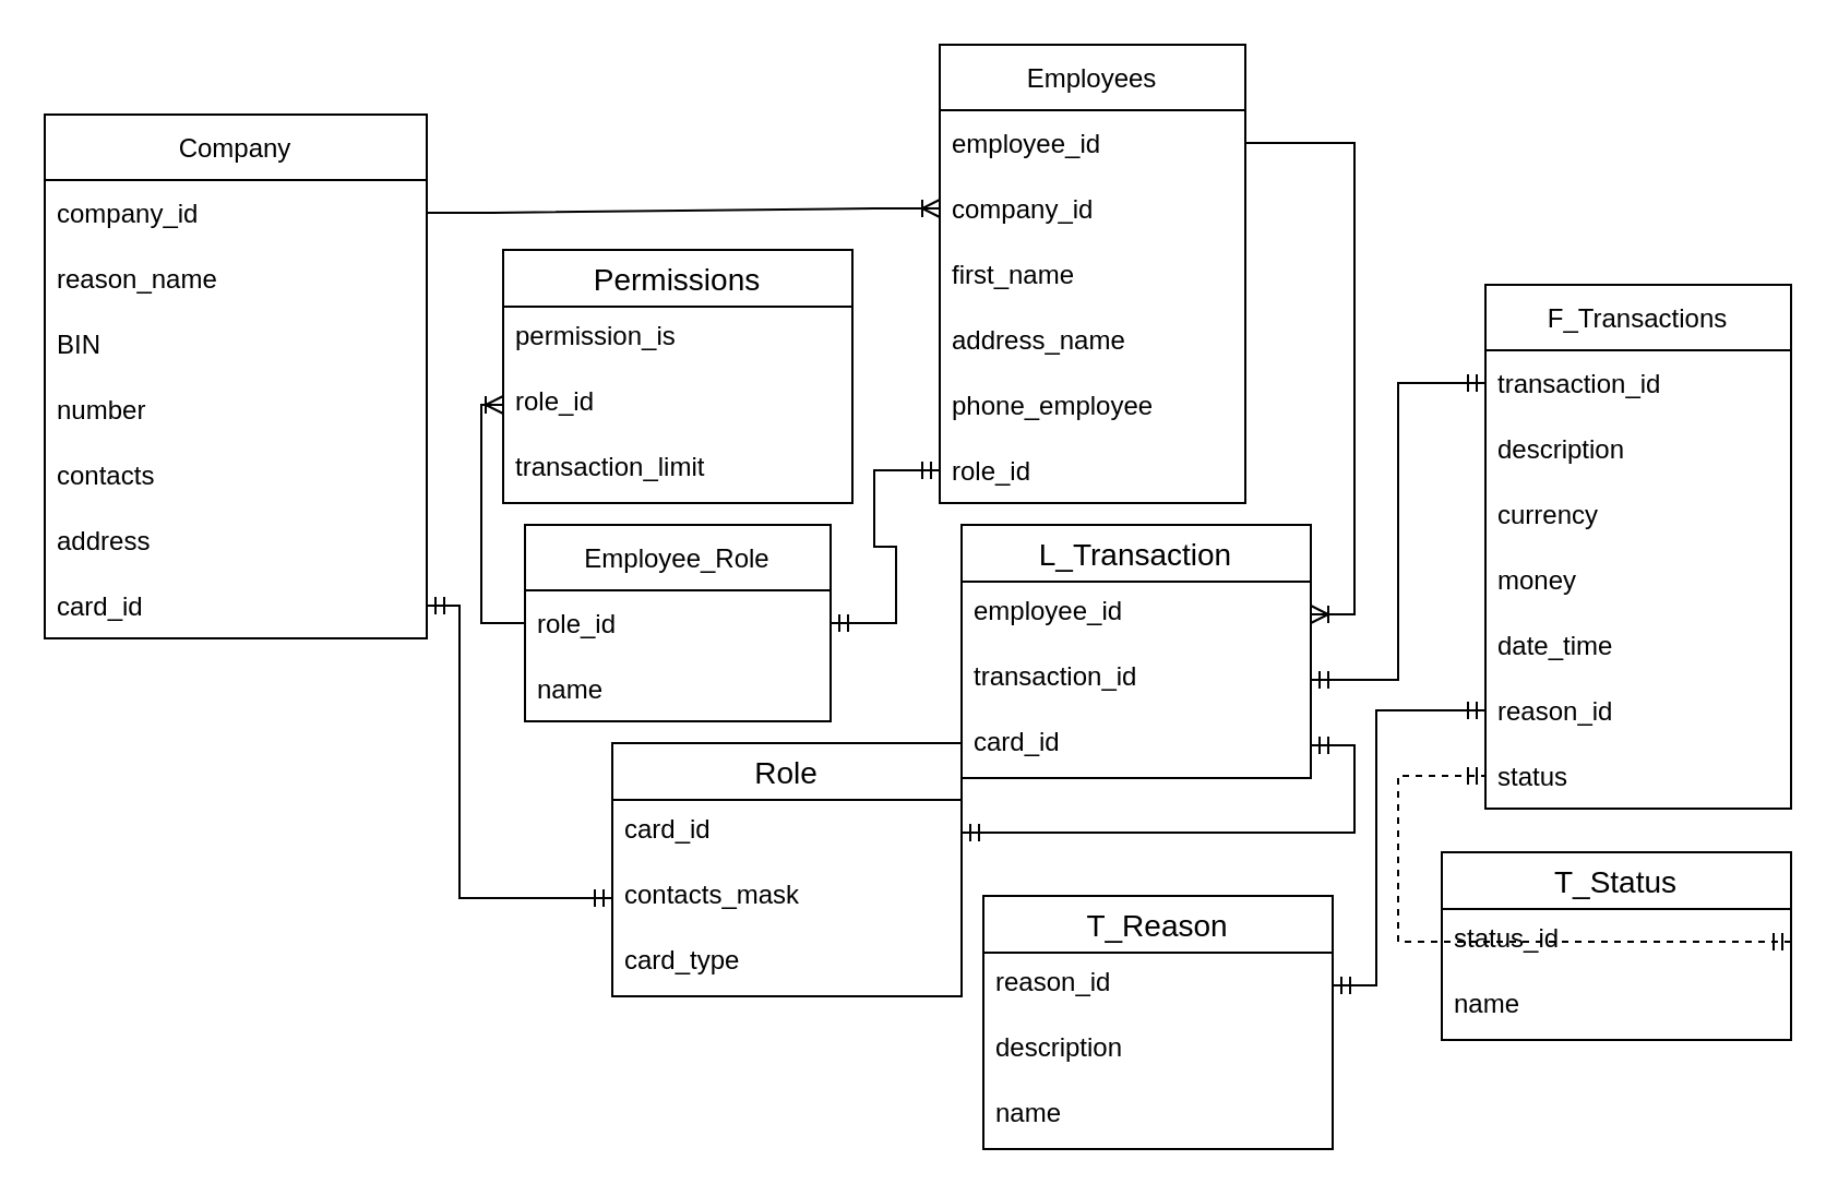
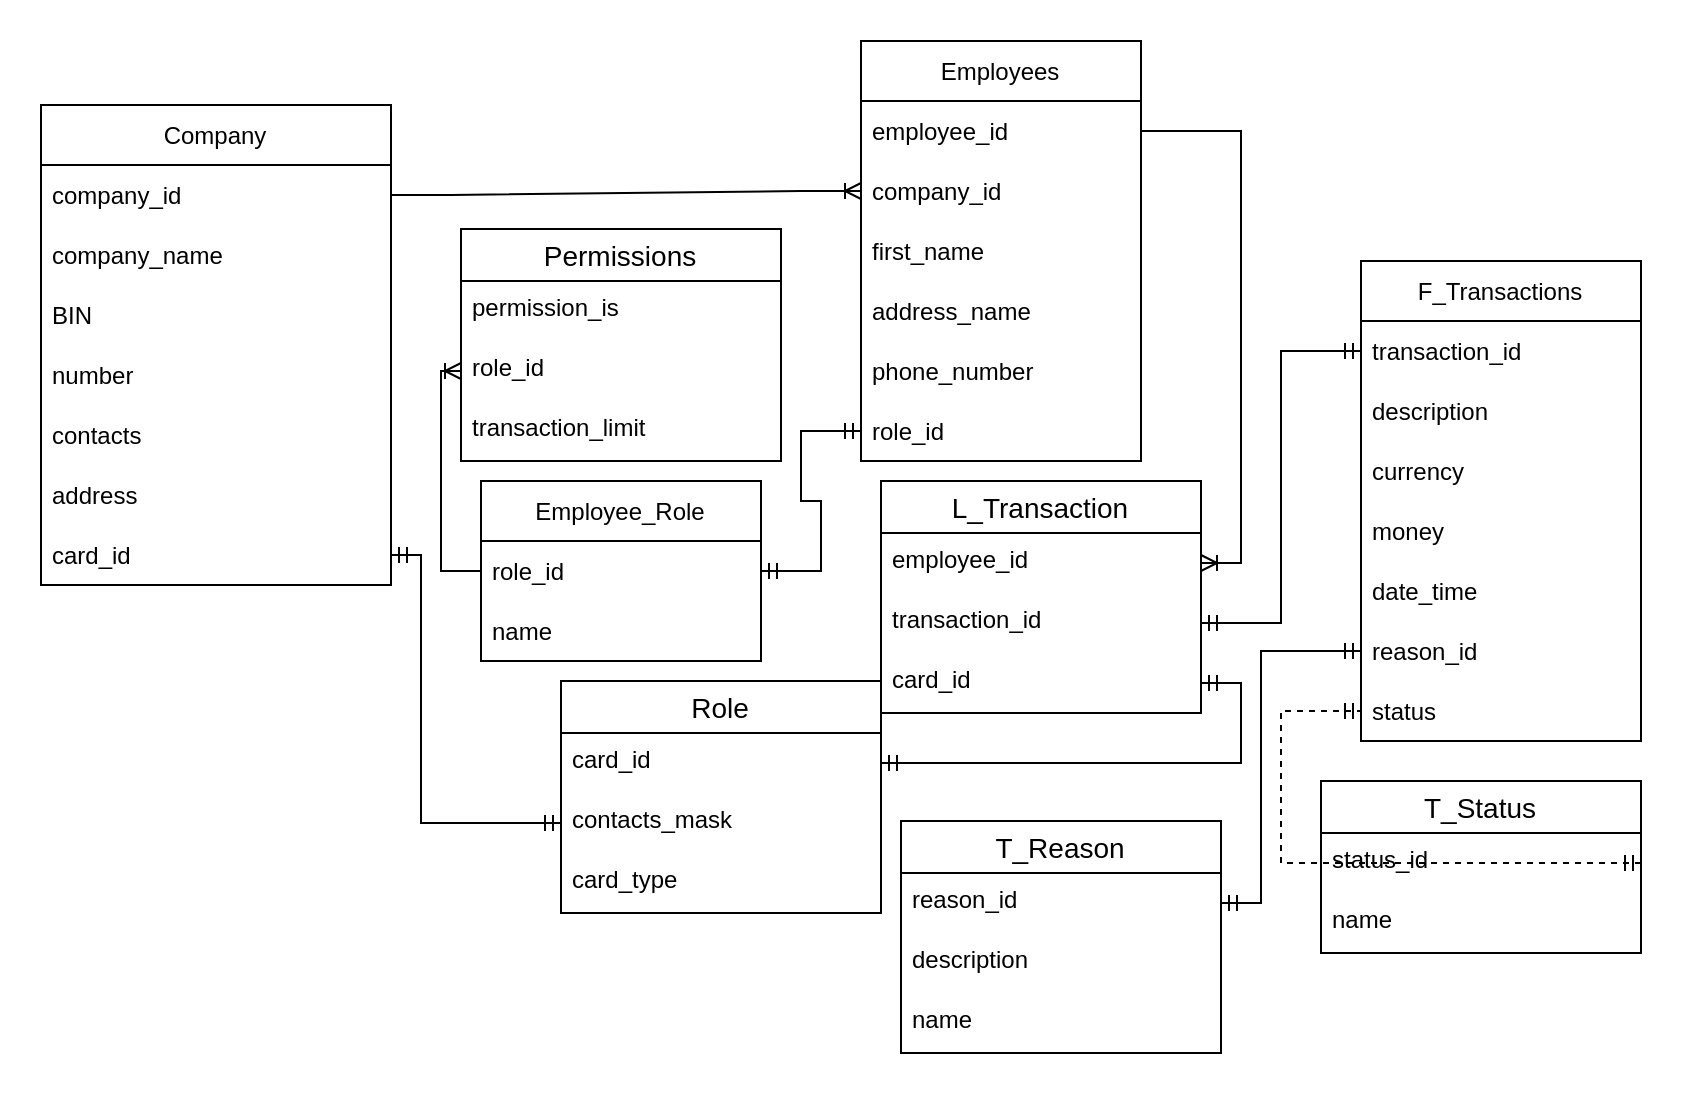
  <mxCell id="0" />
  <mxCell id="1" parent="0" />
  <mxCell id="2" value="Company" style="swimlane;fontStyle=0;childLayout=stackLayout;horizontal=1;startSize=30;horizontalStack=0;resizeParent=1;resizeParentMax=0;resizeLast=0;collapsible=1;marginBottom=0;" vertex="1" parent="1"><mxGeometry x="20" y="52" width="175" height="240" as="geometry" /></mxCell>
  <mxCell id="3" value="company_id" style="text;strokeColor=none;fillColor=none;align=left;verticalAlign=middle;spacingLeft=4;spacingRight=4;overflow=hidden;points=[[0,0.5],[1,0.5]];portConstraint=eastwest;rotatable=0;" vertex="1" parent="2"><mxGeometry y="30" width="175" height="30" as="geometry" /></mxCell>
- <mxCell id="4" value="reason_name" style="text;strokeColor=none;fillColor=none;align=left;verticalAlign=middle;spacingLeft=4;spacingRight=4;overflow=hidden;points=[[0,0.5],[1,0.5]];portConstraint=eastwest;rotatable=0;" vertex="1" parent="2"><mxGeometry y="60" width="175" height="30" as="geometry" /></mxCell>
+ <mxCell id="4" value="company_name" style="text;strokeColor=none;fillColor=none;align=left;verticalAlign=middle;spacingLeft=4;spacingRight=4;overflow=hidden;points=[[0,0.5],[1,0.5]];portConstraint=eastwest;rotatable=0;" vertex="1" parent="2"><mxGeometry y="60" width="175" height="30" as="geometry" /></mxCell>
  <mxCell id="5" value="BIN" style="text;strokeColor=none;fillColor=none;align=left;verticalAlign=middle;spacingLeft=4;spacingRight=4;overflow=hidden;points=[[0,0.5],[1,0.5]];portConstraint=eastwest;rotatable=0;" vertex="1" parent="2"><mxGeometry y="90" width="175" height="30" as="geometry" /></mxCell>
  <mxCell id="6" value="number" style="text;strokeColor=none;fillColor=none;align=left;verticalAlign=middle;spacingLeft=4;spacingRight=4;overflow=hidden;points=[[0,0.5],[1,0.5]];portConstraint=eastwest;rotatable=0;" vertex="1" parent="2"><mxGeometry y="120" width="175" height="30" as="geometry" /></mxCell>
  <mxCell id="7" value="contacts" style="text;strokeColor=none;fillColor=none;align=left;verticalAlign=middle;spacingLeft=4;spacingRight=4;overflow=hidden;points=[[0,0.5],[1,0.5]];portConstraint=eastwest;rotatable=0;" vertex="1" parent="2"><mxGeometry y="150" width="175" height="30" as="geometry" /></mxCell>
  <mxCell id="8" value="address" style="text;strokeColor=none;fillColor=none;align=left;verticalAlign=middle;spacingLeft=4;spacingRight=4;overflow=hidden;points=[[0,0.5],[1,0.5]];portConstraint=eastwest;rotatable=0;" vertex="1" parent="2"><mxGeometry y="180" width="175" height="30" as="geometry" /></mxCell>
  <mxCell id="9" value="card_id" style="text;strokeColor=none;fillColor=none;align=left;verticalAlign=middle;spacingLeft=4;spacingRight=4;overflow=hidden;points=[[0,0.5],[1,0.5]];portConstraint=eastwest;rotatable=0;" vertex="1" parent="2"><mxGeometry y="210" width="175" height="30" as="geometry" /></mxCell>
  <mxCell id="10" value="Employees" style="swimlane;fontStyle=0;childLayout=stackLayout;horizontal=1;startSize=30;horizontalStack=0;resizeParent=1;resizeParentMax=0;resizeLast=0;collapsible=1;marginBottom=0;" vertex="1" parent="1"><mxGeometry x="430" y="20" width="140" height="210" as="geometry" /></mxCell>
  <mxCell id="11" value="employee_id" style="text;strokeColor=none;fillColor=none;align=left;verticalAlign=middle;spacingLeft=4;spacingRight=4;overflow=hidden;points=[[0,0.5],[1,0.5]];portConstraint=eastwest;rotatable=0;" vertex="1" parent="10"><mxGeometry y="30" width="140" height="30" as="geometry" /></mxCell>
  <mxCell id="12" value="company_id" style="text;strokeColor=none;fillColor=none;align=left;verticalAlign=middle;spacingLeft=4;spacingRight=4;overflow=hidden;points=[[0,0.5],[1,0.5]];portConstraint=eastwest;rotatable=0;" vertex="1" parent="10"><mxGeometry y="60" width="140" height="30" as="geometry" /></mxCell>
  <mxCell id="13" value="first_name" style="text;strokeColor=none;fillColor=none;align=left;verticalAlign=middle;spacingLeft=4;spacingRight=4;overflow=hidden;points=[[0,0.5],[1,0.5]];portConstraint=eastwest;rotatable=0;" vertex="1" parent="10"><mxGeometry y="90" width="140" height="30" as="geometry" /></mxCell>
  <mxCell id="14" value="address_name" style="text;strokeColor=none;fillColor=none;align=left;verticalAlign=middle;spacingLeft=4;spacingRight=4;overflow=hidden;points=[[0,0.5],[1,0.5]];portConstraint=eastwest;rotatable=0;" vertex="1" parent="10"><mxGeometry y="120" width="140" height="30" as="geometry" /></mxCell>
- <mxCell id="15" value="phone_employee" style="text;strokeColor=none;fillColor=none;align=left;verticalAlign=middle;spacingLeft=4;spacingRight=4;overflow=hidden;points=[[0,0.5],[1,0.5]];portConstraint=eastwest;rotatable=0;" vertex="1" parent="10"><mxGeometry y="150" width="140" height="30" as="geometry" /></mxCell>
+ <mxCell id="15" value="phone_number" style="text;strokeColor=none;fillColor=none;align=left;verticalAlign=middle;spacingLeft=4;spacingRight=4;overflow=hidden;points=[[0,0.5],[1,0.5]];portConstraint=eastwest;rotatable=0;" vertex="1" parent="10"><mxGeometry y="150" width="140" height="30" as="geometry" /></mxCell>
  <mxCell id="16" value="role_id" style="text;strokeColor=none;fillColor=none;align=left;verticalAlign=middle;spacingLeft=4;spacingRight=4;overflow=hidden;points=[[0,0.5],[1,0.5]];portConstraint=eastwest;rotatable=0;" vertex="1" parent="10"><mxGeometry y="180" width="140" height="30" as="geometry" /></mxCell>
  <mxCell id="17" value="Employee_Role" style="swimlane;fontStyle=0;childLayout=stackLayout;horizontal=1;startSize=30;horizontalStack=0;resizeParent=1;resizeParentMax=0;resizeLast=0;collapsible=1;marginBottom=0;" vertex="1" parent="1"><mxGeometry x="240" y="240" width="140" height="90" as="geometry" /></mxCell>
  <mxCell id="18" value="role_id" style="text;strokeColor=none;fillColor=none;align=left;verticalAlign=middle;spacingLeft=4;spacingRight=4;overflow=hidden;points=[[0,0.5],[1,0.5]];portConstraint=eastwest;rotatable=0;" vertex="1" parent="17"><mxGeometry y="30" width="140" height="30" as="geometry" /></mxCell>
  <mxCell id="19" value="name" style="text;strokeColor=none;fillColor=none;align=left;verticalAlign=middle;spacingLeft=4;spacingRight=4;overflow=hidden;points=[[0,0.5],[1,0.5]];portConstraint=eastwest;rotatable=0;" vertex="1" parent="17"><mxGeometry y="60" width="140" height="30" as="geometry" /></mxCell>
  <mxCell id="20" value="F_Transactions" style="swimlane;fontStyle=0;childLayout=stackLayout;horizontal=1;startSize=30;horizontalStack=0;resizeParent=1;resizeParentMax=0;resizeLast=0;collapsible=1;marginBottom=0;" vertex="1" parent="1"><mxGeometry x="680" y="130" width="140" height="240" as="geometry" /></mxCell>
  <mxCell id="21" value="transaction_id" style="text;strokeColor=none;fillColor=none;align=left;verticalAlign=middle;spacingLeft=4;spacingRight=4;overflow=hidden;points=[[0,0.5],[1,0.5]];portConstraint=eastwest;rotatable=0;" vertex="1" parent="20"><mxGeometry y="30" width="140" height="30" as="geometry" /></mxCell>
  <mxCell id="22" value="description" style="text;strokeColor=none;fillColor=none;align=left;verticalAlign=middle;spacingLeft=4;spacingRight=4;overflow=hidden;points=[[0,0.5],[1,0.5]];portConstraint=eastwest;rotatable=0;" vertex="1" parent="20"><mxGeometry y="60" width="140" height="30" as="geometry" /></mxCell>
  <mxCell id="23" value="currency" style="text;strokeColor=none;fillColor=none;align=left;verticalAlign=middle;spacingLeft=4;spacingRight=4;overflow=hidden;points=[[0,0.5],[1,0.5]];portConstraint=eastwest;rotatable=0;" vertex="1" parent="20"><mxGeometry y="90" width="140" height="30" as="geometry" /></mxCell>
  <mxCell id="24" value="money" style="text;strokeColor=none;fillColor=none;align=left;verticalAlign=middle;spacingLeft=4;spacingRight=4;overflow=hidden;points=[[0,0.5],[1,0.5]];portConstraint=eastwest;rotatable=0;" vertex="1" parent="20"><mxGeometry y="120" width="140" height="30" as="geometry" /></mxCell>
  <mxCell id="25" value="date_time" style="text;strokeColor=none;fillColor=none;align=left;verticalAlign=middle;spacingLeft=4;spacingRight=4;overflow=hidden;points=[[0,0.5],[1,0.5]];portConstraint=eastwest;rotatable=0;" vertex="1" parent="20"><mxGeometry y="150" width="140" height="30" as="geometry" /></mxCell>
  <mxCell id="26" value="reason_id" style="text;strokeColor=none;fillColor=none;align=left;verticalAlign=middle;spacingLeft=4;spacingRight=4;overflow=hidden;points=[[0,0.5],[1,0.5]];portConstraint=eastwest;rotatable=0;" vertex="1" parent="20"><mxGeometry y="180" width="140" height="30" as="geometry" /></mxCell>
  <mxCell id="27" value="status" style="text;strokeColor=none;fillColor=none;align=left;verticalAlign=middle;spacingLeft=4;spacingRight=4;overflow=hidden;points=[[0,0.5],[1,0.5]];portConstraint=eastwest;rotatable=0;" vertex="1" parent="20"><mxGeometry y="210" width="140" height="30" as="geometry" /></mxCell>
  <mxCell id="28" value="" style="edgeStyle=entityRelationEdgeStyle;fontSize=12;html=1;endArrow=ERoneToMany;rounded=0;exitX=1;exitY=0.5;exitDx=0;exitDy=0;entryX=0;entryY=0.5;entryDx=0;entryDy=0;" edge="1" parent="1" source="3" target="12"><mxGeometry width="100" height="100" relative="1" as="geometry"><mxPoint x="310" y="190" as="sourcePoint" /><mxPoint x="410" y="90" as="targetPoint" /></mxGeometry></mxCell>
  <mxCell id="29" value="" style="edgeStyle=entityRelationEdgeStyle;fontSize=12;html=1;endArrow=ERmandOne;startArrow=ERmandOne;rounded=0;entryX=0;entryY=0.5;entryDx=0;entryDy=0;exitX=1;exitY=0.5;exitDx=0;exitDy=0;" edge="1" parent="1" source="18" target="16"><mxGeometry width="100" height="100" relative="1" as="geometry"><mxPoint x="280" y="290" as="sourcePoint" /><mxPoint x="380" y="190" as="targetPoint" /></mxGeometry></mxCell>
  <mxCell id="30" value="Permissions" style="swimlane;fontStyle=0;childLayout=stackLayout;horizontal=1;startSize=26;horizontalStack=0;resizeParent=1;resizeParentMax=0;resizeLast=0;collapsible=1;marginBottom=0;align=center;fontSize=14;" vertex="1" parent="1"><mxGeometry x="230" y="114" width="160" height="116" as="geometry" /></mxCell>
  <mxCell id="31" value="permission_is" style="text;strokeColor=none;fillColor=none;spacingLeft=4;spacingRight=4;overflow=hidden;rotatable=0;points=[[0,0.5],[1,0.5]];portConstraint=eastwest;fontSize=12;" vertex="1" parent="30"><mxGeometry y="26" width="160" height="30" as="geometry" /></mxCell>
  <mxCell id="32" value="role_id" style="text;strokeColor=none;fillColor=none;spacingLeft=4;spacingRight=4;overflow=hidden;rotatable=0;points=[[0,0.5],[1,0.5]];portConstraint=eastwest;fontSize=12;" vertex="1" parent="30"><mxGeometry y="56" width="160" height="30" as="geometry" /></mxCell>
  <mxCell id="33" value="transaction_limit" style="text;strokeColor=none;fillColor=none;spacingLeft=4;spacingRight=4;overflow=hidden;rotatable=0;points=[[0,0.5],[1,0.5]];portConstraint=eastwest;fontSize=12;" vertex="1" parent="30"><mxGeometry y="86" width="160" height="30" as="geometry" /></mxCell>
  <mxCell id="34" value="" style="edgeStyle=elbowEdgeStyle;fontSize=12;html=1;endArrow=ERoneToMany;rounded=0;exitX=0;exitY=0.5;exitDx=0;exitDy=0;entryX=0;entryY=0.5;entryDx=0;entryDy=0;" edge="1" parent="1" source="18" target="32"><mxGeometry width="100" height="100" relative="1" as="geometry"><mxPoint x="300" y="690" as="sourcePoint" /><mxPoint x="400" y="590" as="targetPoint" /><Array as="points"><mxPoint x="220" y="290" /></Array></mxGeometry></mxCell>
  <mxCell id="35" value="L_Transaction" style="swimlane;fontStyle=0;childLayout=stackLayout;horizontal=1;startSize=26;horizontalStack=0;resizeParent=1;resizeParentMax=0;resizeLast=0;collapsible=1;marginBottom=0;align=center;fontSize=14;" vertex="1" parent="1"><mxGeometry x="440" y="240" width="160" height="116" as="geometry" /></mxCell>
  <mxCell id="36" value="employee_id" style="text;strokeColor=none;fillColor=none;spacingLeft=4;spacingRight=4;overflow=hidden;rotatable=0;points=[[0,0.5],[1,0.5]];portConstraint=eastwest;fontSize=12;" vertex="1" parent="35"><mxGeometry y="26" width="160" height="30" as="geometry" /></mxCell>
  <mxCell id="37" value="transaction_id" style="text;strokeColor=none;fillColor=none;spacingLeft=4;spacingRight=4;overflow=hidden;rotatable=0;points=[[0,0.5],[1,0.5]];portConstraint=eastwest;fontSize=12;" vertex="1" parent="35"><mxGeometry y="56" width="160" height="30" as="geometry" /></mxCell>
  <mxCell id="38" value="card_id" style="text;strokeColor=none;fillColor=none;spacingLeft=4;spacingRight=4;overflow=hidden;rotatable=0;points=[[0,0.5],[1,0.5]];portConstraint=eastwest;fontSize=12;" vertex="1" parent="35"><mxGeometry y="86" width="160" height="30" as="geometry" /></mxCell>
  <mxCell id="39" value="" style="edgeStyle=elbowEdgeStyle;fontSize=12;html=1;endArrow=ERoneToMany;rounded=0;exitX=1;exitY=0.5;exitDx=0;exitDy=0;entryX=1;entryY=0.5;entryDx=0;entryDy=0;" edge="1" parent="1" source="11" target="36"><mxGeometry width="100" height="100" relative="1" as="geometry"><mxPoint x="630" y="360" as="sourcePoint" /><mxPoint x="640" y="291" as="targetPoint" /><Array as="points"><mxPoint x="620" y="170" /><mxPoint x="650" y="180" /></Array></mxGeometry></mxCell>
  <mxCell id="40" value="" style="fontSize=12;html=1;endArrow=ERmandOne;startArrow=ERmandOne;rounded=0;entryX=0;entryY=0.5;entryDx=0;entryDy=0;edgeStyle=elbowEdgeStyle;exitX=1;exitY=0.5;exitDx=0;exitDy=0;" edge="1" parent="1" source="37" target="21"><mxGeometry width="100" height="100" relative="1" as="geometry"><mxPoint x="630" y="311" as="sourcePoint" /><mxPoint x="710" y="280" as="targetPoint" /><Array as="points"><mxPoint x="640" y="180" /></Array></mxGeometry></mxCell>
  <mxCell id="41" value="Role" style="swimlane;fontStyle=0;childLayout=stackLayout;horizontal=1;startSize=26;horizontalStack=0;resizeParent=1;resizeParentMax=0;resizeLast=0;collapsible=1;marginBottom=0;align=center;fontSize=14;" vertex="1" parent="1"><mxGeometry x="280" y="340" width="160" height="116" as="geometry" /></mxCell>
  <mxCell id="42" value="card_id" style="text;strokeColor=none;fillColor=none;spacingLeft=4;spacingRight=4;overflow=hidden;rotatable=0;points=[[0,0.5],[1,0.5]];portConstraint=eastwest;fontSize=12;" vertex="1" parent="41"><mxGeometry y="26" width="160" height="30" as="geometry" /></mxCell>
  <mxCell id="43" value="contacts_mask" style="text;strokeColor=none;fillColor=none;spacingLeft=4;spacingRight=4;overflow=hidden;rotatable=0;points=[[0,0.5],[1,0.5]];portConstraint=eastwest;fontSize=12;" vertex="1" parent="41"><mxGeometry y="56" width="160" height="30" as="geometry" /></mxCell>
  <mxCell id="44" value="card_type" style="text;strokeColor=none;fillColor=none;spacingLeft=4;spacingRight=4;overflow=hidden;rotatable=0;points=[[0,0.5],[1,0.5]];portConstraint=eastwest;fontSize=12;" vertex="1" parent="41"><mxGeometry y="86" width="160" height="30" as="geometry" /></mxCell>
  <mxCell id="45" style="edgeStyle=elbowEdgeStyle;rounded=0;orthogonalLoop=1;jettySize=auto;html=1;exitX=0;exitY=0.5;exitDx=0;exitDy=0;entryX=1;entryY=0.5;entryDx=0;entryDy=0;endArrow=ERmandOne;endFill=0;startArrow=ERmandOne;startFill=0;" edge="1" parent="1" source="43" target="9"><mxGeometry relative="1" as="geometry"><Array as="points"><mxPoint x="210" y="350" /></Array></mxGeometry></mxCell>
  <mxCell id="46" style="edgeStyle=elbowEdgeStyle;rounded=0;orthogonalLoop=1;jettySize=auto;html=1;exitX=1;exitY=0.5;exitDx=0;exitDy=0;entryX=1;entryY=0.5;entryDx=0;entryDy=0;startArrow=ERmandOne;startFill=0;endArrow=ERmandOne;endFill=0;" edge="1" parent="1" source="38" target="42"><mxGeometry relative="1" as="geometry"><Array as="points"><mxPoint x="620" y="360" /><mxPoint x="640" y="390" /></Array></mxGeometry></mxCell>
  <mxCell id="47" value="T_Reason" style="swimlane;fontStyle=0;childLayout=stackLayout;horizontal=1;startSize=26;horizontalStack=0;resizeParent=1;resizeParentMax=0;resizeLast=0;collapsible=1;marginBottom=0;align=center;fontSize=14;" vertex="1" parent="1"><mxGeometry x="450" y="410" width="160" height="116" as="geometry" /></mxCell>
  <mxCell id="48" value="reason_id" style="text;strokeColor=none;fillColor=none;spacingLeft=4;spacingRight=4;overflow=hidden;rotatable=0;points=[[0,0.5],[1,0.5]];portConstraint=eastwest;fontSize=12;" vertex="1" parent="47"><mxGeometry y="26" width="160" height="30" as="geometry" /></mxCell>
  <mxCell id="49" value="description" style="text;strokeColor=none;fillColor=none;spacingLeft=4;spacingRight=4;overflow=hidden;rotatable=0;points=[[0,0.5],[1,0.5]];portConstraint=eastwest;fontSize=12;" vertex="1" parent="47"><mxGeometry y="56" width="160" height="30" as="geometry" /></mxCell>
  <mxCell id="50" value="name" style="text;strokeColor=none;fillColor=none;spacingLeft=4;spacingRight=4;overflow=hidden;rotatable=0;points=[[0,0.5],[1,0.5]];portConstraint=eastwest;fontSize=12;" vertex="1" parent="47"><mxGeometry y="86" width="160" height="30" as="geometry" /></mxCell>
  <mxCell id="51" style="edgeStyle=elbowEdgeStyle;rounded=0;orthogonalLoop=1;jettySize=auto;html=1;entryX=1;entryY=0.5;entryDx=0;entryDy=0;startArrow=ERmandOne;startFill=0;endArrow=ERmandOne;endFill=0;" edge="1" parent="47" source="48" target="48"><mxGeometry relative="1" as="geometry" /></mxCell>
  <mxCell id="52" value="" style="edgeStyle=elbowEdgeStyle;fontSize=12;html=1;endArrow=ERmandOne;startArrow=ERmandOne;rounded=0;exitX=0;exitY=0.5;exitDx=0;exitDy=0;entryX=1;entryY=0.5;entryDx=0;entryDy=0;" edge="1" parent="1" source="26" target="48"><mxGeometry width="100" height="100" relative="1" as="geometry"><mxPoint x="480" y="580" as="sourcePoint" /><mxPoint x="620" y="461" as="targetPoint" /><Array as="points"><mxPoint x="630" y="380" /></Array></mxGeometry></mxCell>
  <mxCell id="53" value="T_Status" style="swimlane;fontStyle=0;childLayout=stackLayout;horizontal=1;startSize=26;horizontalStack=0;resizeParent=1;resizeParentMax=0;resizeLast=0;collapsible=1;marginBottom=0;align=center;fontSize=14;" vertex="1" parent="1"><mxGeometry x="660" y="390" width="160" height="86" as="geometry" /></mxCell>
  <mxCell id="54" value="status_id" style="text;strokeColor=none;fillColor=none;spacingLeft=4;spacingRight=4;overflow=hidden;rotatable=0;points=[[0,0.5],[1,0.5]];portConstraint=eastwest;fontSize=12;" vertex="1" parent="53"><mxGeometry y="26" width="160" height="30" as="geometry" /></mxCell>
  <mxCell id="55" value="name" style="text;strokeColor=none;fillColor=none;spacingLeft=4;spacingRight=4;overflow=hidden;rotatable=0;points=[[0,0.5],[1,0.5]];portConstraint=eastwest;fontSize=12;" vertex="1" parent="53"><mxGeometry y="56" width="160" height="30" as="geometry" /></mxCell>
  <mxCell id="56" value="" style="edgeStyle=elbowEdgeStyle;fontSize=12;html=1;endArrow=ERmandOne;startArrow=ERmandOne;rounded=0;entryX=0;entryY=0.5;entryDx=0;entryDy=0;exitX=1;exitY=0.5;exitDx=0;exitDy=0;dashed=1;" edge="1" parent="1" source="54" target="27"><mxGeometry width="100" height="100" relative="1" as="geometry"><mxPoint x="650" y="439" as="sourcePoint" /><mxPoint x="650" y="565" as="targetPoint" /><Array as="points"><mxPoint x="640" y="380" /><mxPoint x="640" y="514" /></Array></mxGeometry></mxCell>
